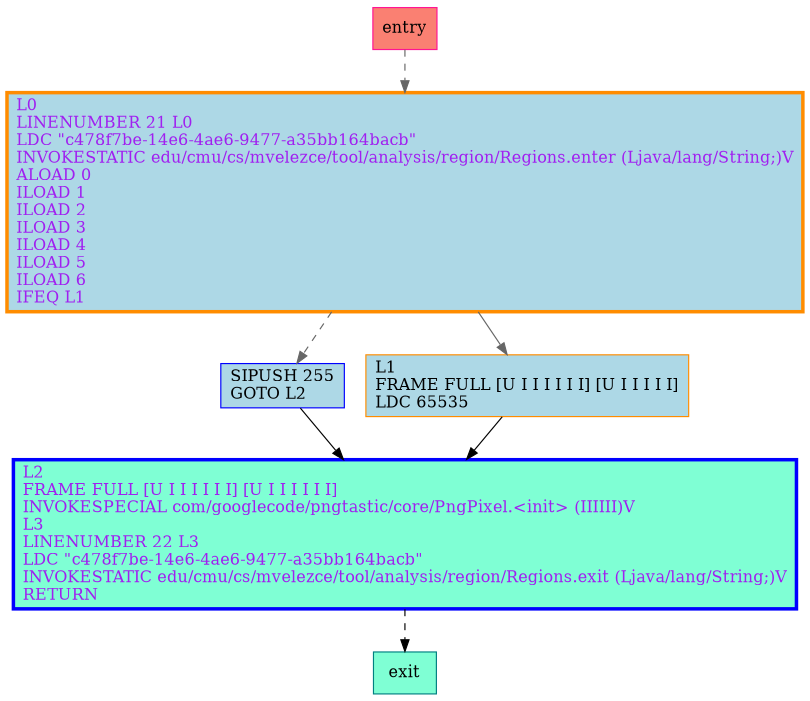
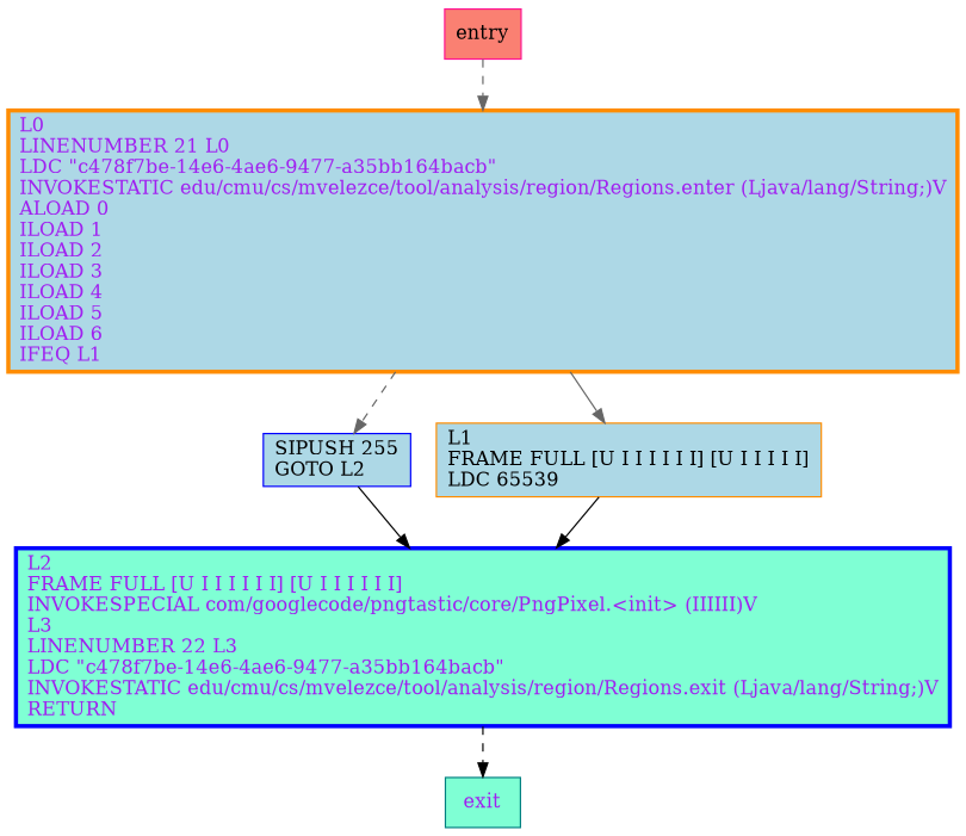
  digraph {
    node [color=blue fillcolor=lightblue shape=record style=filled]
    edge [color=black style=dashed]
    n1 [fillcolor=aquamarine fontcolor=purple label="L2\lFRAME FULL [U I I I I I I] [U I I I I I I]\lINVOKESPECIAL com/googlecode/pngtastic/core/PngPixel.\<init\> (IIIIII)V\lL3\lLINENUMBER 22 L3\lLDC \"c478f7be-14e6-4ae6-9477-a35bb164bacb\"\lINVOKESTATIC edu/cmu/cs/mvelezce/tool/analysis/region/Regions.exit (Ljava/lang/String;)V\lRETURN\l" penwidth=3]
-   exit [color=teal fillcolor=aquamarine]
+   exit [color=teal fillcolor=aquamarine fontcolor=purple]
    n3 [label="SIPUSH 255\lGOTO L2\l"]
-   n4 [color=darkorange label="L1\lFRAME FULL [U I I I I I I] [U I I I I I]\lLDC 65535\l"]
+   n4 [color=darkorange label="L1\lFRAME FULL [U I I I I I I] [U I I I I I]\lLDC 65539\l"]
    n5 [color=darkorange fontcolor=purple label="L0\lLINENUMBER 21 L0\lLDC \"c478f7be-14e6-4ae6-9477-a35bb164bacb\"\lINVOKESTATIC edu/cmu/cs/mvelezce/tool/analysis/region/Regions.enter (Ljava/lang/String;)V\lALOAD 0\lILOAD 1\lILOAD 2\lILOAD 3\lILOAD 4\lILOAD 5\lILOAD 6\lIFEQ L1\l" penwidth=3]
    entry [color=deeppink fillcolor=salmon]
    n1 -> exit
    n3 -> n1 [style=solid]
    n4 -> n1 [style=solid]
    n5 -> n3 [color=gray40]
    n5 -> n4 [color=gray40 style=solid]
    entry -> n5 [color=gray40]
  }
